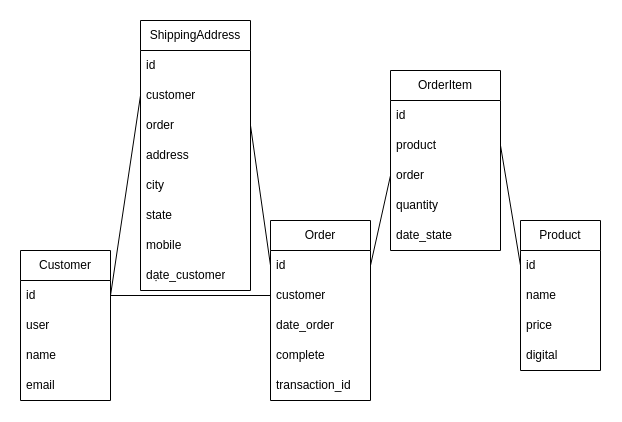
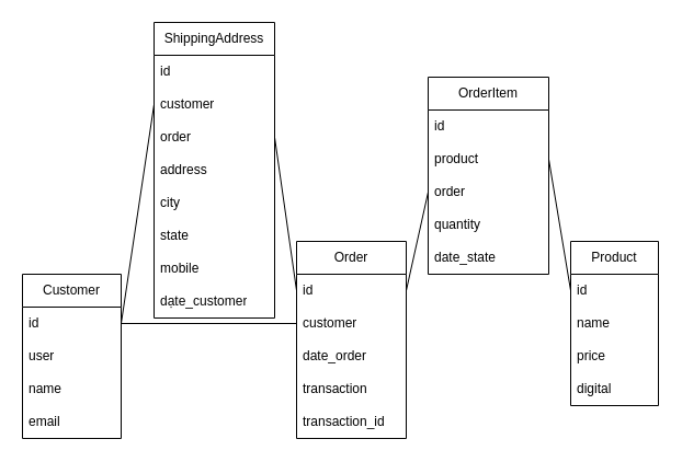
  <mxCell id="0" />
  <mxCell id="1" parent="0" />
  <mxCell id="2" value="Customer" style="swimlane;fontStyle=0;childLayout=stackLayout;horizontal=1;startSize=30;horizontalStack=0;resizeParent=1;resizeParentMax=0;resizeLast=0;collapsible=1;marginBottom=0;whiteSpace=wrap;html=1;" vertex="1" parent="1"><mxGeometry y="250" width="90" height="150" as="geometry" x="20" /></mxCell>
  <mxCell id="3" value="id" style="text;strokeColor=none;fillColor=none;align=left;verticalAlign=middle;spacingLeft=4;spacingRight=4;overflow=hidden;points=[[0,0.5],[1,0.5]];portConstraint=eastwest;rotatable=0;whiteSpace=wrap;html=1;" vertex="1" parent="2"><mxGeometry y="30" width="90" height="30" as="geometry" /></mxCell>
  <mxCell id="4" value="user" style="text;strokeColor=none;fillColor=none;align=left;verticalAlign=middle;spacingLeft=4;spacingRight=4;overflow=hidden;points=[[0,0.5],[1,0.5]];portConstraint=eastwest;rotatable=0;whiteSpace=wrap;html=1;" vertex="1" parent="2"><mxGeometry y="60" width="90" height="30" as="geometry" /></mxCell>
  <mxCell id="5" value="name" style="text;strokeColor=none;fillColor=none;align=left;verticalAlign=middle;spacingLeft=4;spacingRight=4;overflow=hidden;points=[[0,0.5],[1,0.5]];portConstraint=eastwest;rotatable=0;whiteSpace=wrap;html=1;" vertex="1" parent="2"><mxGeometry y="90" width="90" height="30" as="geometry" /></mxCell>
  <mxCell id="6" value="email" style="text;strokeColor=none;fillColor=none;align=left;verticalAlign=middle;spacingLeft=4;spacingRight=4;overflow=hidden;points=[[0,0.5],[1,0.5]];portConstraint=eastwest;rotatable=0;whiteSpace=wrap;html=1;" vertex="1" parent="2"><mxGeometry y="120" width="90" height="30" as="geometry" /></mxCell>
  <mxCell id="7" value="Product" style="swimlane;fontStyle=0;childLayout=stackLayout;horizontal=1;startSize=30;horizontalStack=0;resizeParent=1;resizeParentMax=0;resizeLast=0;collapsible=1;marginBottom=0;whiteSpace=wrap;html=1;" vertex="1" parent="1"><mxGeometry x="520" y="220" width="80" height="150" as="geometry" /></mxCell>
  <mxCell id="8" value="id" style="text;strokeColor=none;fillColor=none;align=left;verticalAlign=middle;spacingLeft=4;spacingRight=4;overflow=hidden;points=[[0,0.5],[1,0.5]];portConstraint=eastwest;rotatable=0;whiteSpace=wrap;html=1;" vertex="1" parent="7"><mxGeometry y="30" width="80" height="30" as="geometry" /></mxCell>
  <mxCell id="9" value="name" style="text;strokeColor=none;fillColor=none;align=left;verticalAlign=middle;spacingLeft=4;spacingRight=4;overflow=hidden;points=[[0,0.5],[1,0.5]];portConstraint=eastwest;rotatable=0;whiteSpace=wrap;html=1;" vertex="1" parent="7"><mxGeometry y="60" width="80" height="30" as="geometry" /></mxCell>
  <mxCell id="10" value="price" style="text;strokeColor=none;fillColor=none;align=left;verticalAlign=middle;spacingLeft=4;spacingRight=4;overflow=hidden;points=[[0,0.5],[1,0.5]];portConstraint=eastwest;rotatable=0;whiteSpace=wrap;html=1;" vertex="1" parent="7"><mxGeometry y="90" width="80" height="30" as="geometry" /></mxCell>
  <mxCell id="11" value="digital" style="text;strokeColor=none;fillColor=none;align=left;verticalAlign=middle;spacingLeft=4;spacingRight=4;overflow=hidden;points=[[0,0.5],[1,0.5]];portConstraint=eastwest;rotatable=0;whiteSpace=wrap;html=1;" vertex="1" parent="7"><mxGeometry y="120" width="80" height="30" as="geometry" /></mxCell>
  <mxCell id="12" value="Order" style="swimlane;fontStyle=0;childLayout=stackLayout;horizontal=1;startSize=30;horizontalStack=0;resizeParent=1;resizeParentMax=0;resizeLast=0;collapsible=1;marginBottom=0;whiteSpace=wrap;html=1;" vertex="1" parent="1"><mxGeometry x="270" y="220" width="100" height="180" as="geometry" /></mxCell>
  <mxCell id="13" value="id" style="text;strokeColor=none;fillColor=none;align=left;verticalAlign=middle;spacingLeft=4;spacingRight=4;overflow=hidden;points=[[0,0.5],[1,0.5]];portConstraint=eastwest;rotatable=0;whiteSpace=wrap;html=1;" vertex="1" parent="12"><mxGeometry y="30" width="100" height="30" as="geometry" /></mxCell>
  <mxCell id="14" value="customer" style="text;strokeColor=none;fillColor=none;align=left;verticalAlign=middle;spacingLeft=4;spacingRight=4;overflow=hidden;points=[[0,0.5],[1,0.5]];portConstraint=eastwest;rotatable=0;whiteSpace=wrap;html=1;" vertex="1" parent="12"><mxGeometry y="60" width="100" height="30" as="geometry" /></mxCell>
  <mxCell id="15" value="date_order" style="text;strokeColor=none;fillColor=none;align=left;verticalAlign=middle;spacingLeft=4;spacingRight=4;overflow=hidden;points=[[0,0.5],[1,0.5]];portConstraint=eastwest;rotatable=0;whiteSpace=wrap;html=1;" vertex="1" parent="12"><mxGeometry y="90" width="100" height="30" as="geometry" /></mxCell>
- <mxCell id="16" value="complete" style="text;strokeColor=none;fillColor=none;align=left;verticalAlign=middle;spacingLeft=4;spacingRight=4;overflow=hidden;points=[[0,0.5],[1,0.5]];portConstraint=eastwest;rotatable=0;whiteSpace=wrap;html=1;" vertex="1" parent="12"><mxGeometry y="120" width="100" height="30" as="geometry" /></mxCell>
+ <mxCell id="16" value="transaction" style="text;strokeColor=none;fillColor=none;align=left;verticalAlign=middle;spacingLeft=4;spacingRight=4;overflow=hidden;points=[[0,0.5],[1,0.5]];portConstraint=eastwest;rotatable=0;whiteSpace=wrap;html=1;" vertex="1" parent="12"><mxGeometry y="120" width="100" height="30" as="geometry" /></mxCell>
  <mxCell id="17" value="transaction_id" style="text;strokeColor=none;fillColor=none;align=left;verticalAlign=middle;spacingLeft=4;spacingRight=4;overflow=hidden;points=[[0,0.5],[1,0.5]];portConstraint=eastwest;rotatable=0;whiteSpace=wrap;html=1;" vertex="1" parent="12"><mxGeometry y="150" width="100" height="30" as="geometry" /></mxCell>
  <mxCell id="18" value="" style="endArrow=none;html=1;rounded=0;entryX=0;entryY=0.5;entryDx=0;entryDy=0;exitX=1;exitY=0.5;exitDx=0;exitDy=0;" edge="1" parent="1" source="3" target="14"><mxGeometry width="50" height="50" relative="1" as="geometry"><mxPoint x="160" y="250" as="sourcePoint" /><mxPoint x="210" y="200" as="targetPoint" /></mxGeometry></mxCell>
  <mxCell id="19" value="OrderItem" style="swimlane;fontStyle=0;childLayout=stackLayout;horizontal=1;startSize=30;horizontalStack=0;resizeParent=1;resizeParentMax=0;resizeLast=0;collapsible=1;marginBottom=0;whiteSpace=wrap;html=1;" vertex="1" parent="1"><mxGeometry x="390" y="70" width="110" height="180" as="geometry" /></mxCell>
  <mxCell id="20" value="id" style="text;strokeColor=none;fillColor=none;align=left;verticalAlign=middle;spacingLeft=4;spacingRight=4;overflow=hidden;points=[[0,0.5],[1,0.5]];portConstraint=eastwest;rotatable=0;whiteSpace=wrap;html=1;" vertex="1" parent="19"><mxGeometry y="30" width="110" height="30" as="geometry" /></mxCell>
  <mxCell id="21" value="product" style="text;strokeColor=none;fillColor=none;align=left;verticalAlign=middle;spacingLeft=4;spacingRight=4;overflow=hidden;points=[[0,0.5],[1,0.5]];portConstraint=eastwest;rotatable=0;whiteSpace=wrap;html=1;" vertex="1" parent="19"><mxGeometry y="60" width="110" height="30" as="geometry" /></mxCell>
  <mxCell id="22" value="order" style="text;strokeColor=none;fillColor=none;align=left;verticalAlign=middle;spacingLeft=4;spacingRight=4;overflow=hidden;points=[[0,0.5],[1,0.5]];portConstraint=eastwest;rotatable=0;whiteSpace=wrap;html=1;" vertex="1" parent="19"><mxGeometry y="90" width="110" height="30" as="geometry" /></mxCell>
  <mxCell id="23" value="quantity" style="text;strokeColor=none;fillColor=none;align=left;verticalAlign=middle;spacingLeft=4;spacingRight=4;overflow=hidden;points=[[0,0.5],[1,0.5]];portConstraint=eastwest;rotatable=0;whiteSpace=wrap;html=1;" vertex="1" parent="19"><mxGeometry y="120" width="110" height="30" as="geometry" /></mxCell>
  <mxCell id="24" value="date_state" style="text;strokeColor=none;fillColor=none;align=left;verticalAlign=middle;spacingLeft=4;spacingRight=4;overflow=hidden;points=[[0,0.5],[1,0.5]];portConstraint=eastwest;rotatable=0;whiteSpace=wrap;html=1;" vertex="1" parent="19"><mxGeometry y="150" width="110" height="30" as="geometry" /></mxCell>
  <mxCell id="25" value="" style="endArrow=none;html=1;rounded=0;exitX=1;exitY=0.5;exitDx=0;exitDy=0;entryX=0;entryY=0.5;entryDx=0;entryDy=0;" edge="1" parent="1" source="21" target="8"><mxGeometry width="50" height="50" relative="1" as="geometry"><mxPoint x="500" y="150" as="sourcePoint" /><mxPoint x="550" y="100" as="targetPoint" /></mxGeometry></mxCell>
  <mxCell id="26" value="" style="endArrow=none;html=1;rounded=0;exitX=0;exitY=0.5;exitDx=0;exitDy=0;entryX=1;entryY=0.5;entryDx=0;entryDy=0;" edge="1" parent="1" source="22" target="13"><mxGeometry width="50" height="50" relative="1" as="geometry"><mxPoint x="444" y="295" as="sourcePoint" /><mxPoint x="500" y="265" as="targetPoint" /></mxGeometry></mxCell>
  <mxCell id="27" value="ShippingAddress" style="swimlane;fontStyle=0;childLayout=stackLayout;horizontal=1;startSize=30;horizontalStack=0;resizeParent=1;resizeParentMax=0;resizeLast=0;collapsible=1;marginBottom=0;whiteSpace=wrap;html=1;" vertex="1" parent="1"><mxGeometry x="140" y="20" width="110" height="270" as="geometry" /></mxCell>
  <mxCell id="28" value="id" style="text;strokeColor=none;fillColor=none;align=left;verticalAlign=middle;spacingLeft=4;spacingRight=4;overflow=hidden;points=[[0,0.5],[1,0.5]];portConstraint=eastwest;rotatable=0;whiteSpace=wrap;html=1;" vertex="1" parent="27"><mxGeometry y="30" width="110" height="30" as="geometry" /></mxCell>
  <mxCell id="29" value="customer" style="text;strokeColor=none;fillColor=none;align=left;verticalAlign=middle;spacingLeft=4;spacingRight=4;overflow=hidden;points=[[0,0.5],[1,0.5]];portConstraint=eastwest;rotatable=0;whiteSpace=wrap;html=1;" vertex="1" parent="27"><mxGeometry y="60" width="110" height="30" as="geometry" /></mxCell>
  <mxCell id="30" value="order" style="text;strokeColor=none;fillColor=none;align=left;verticalAlign=middle;spacingLeft=4;spacingRight=4;overflow=hidden;points=[[0,0.5],[1,0.5]];portConstraint=eastwest;rotatable=0;whiteSpace=wrap;html=1;" vertex="1" parent="27"><mxGeometry y="90" width="110" height="30" as="geometry" /></mxCell>
  <mxCell id="31" value="address" style="text;strokeColor=none;fillColor=none;align=left;verticalAlign=middle;spacingLeft=4;spacingRight=4;overflow=hidden;points=[[0,0.5],[1,0.5]];portConstraint=eastwest;rotatable=0;whiteSpace=wrap;html=1;" vertex="1" parent="27"><mxGeometry y="120" width="110" height="30" as="geometry" /></mxCell>
  <mxCell id="32" value="city" style="text;strokeColor=none;fillColor=none;align=left;verticalAlign=middle;spacingLeft=4;spacingRight=4;overflow=hidden;points=[[0,0.5],[1,0.5]];portConstraint=eastwest;rotatable=0;whiteSpace=wrap;html=1;" vertex="1" parent="27"><mxGeometry y="150" width="110" height="30" as="geometry" /></mxCell>
  <mxCell id="33" value="state" style="text;strokeColor=none;fillColor=none;align=left;verticalAlign=middle;spacingLeft=4;spacingRight=4;overflow=hidden;points=[[0,0.5],[1,0.5]];portConstraint=eastwest;rotatable=0;whiteSpace=wrap;html=1;" vertex="1" parent="27"><mxGeometry y="180" width="110" height="30" as="geometry" /></mxCell>
  <mxCell id="34" value="mobile" style="text;strokeColor=none;fillColor=none;align=left;verticalAlign=middle;spacingLeft=4;spacingRight=4;overflow=hidden;points=[[0,0.5],[1,0.5]];portConstraint=eastwest;rotatable=0;whiteSpace=wrap;html=1;" vertex="1" parent="27"><mxGeometry y="210" width="110" height="30" as="geometry" /></mxCell>
  <mxCell id="35" value="dạte_customer" style="text;strokeColor=none;fillColor=none;align=left;verticalAlign=middle;spacingLeft=4;spacingRight=4;overflow=hidden;points=[[0,0.5],[1,0.5]];portConstraint=eastwest;rotatable=0;whiteSpace=wrap;html=1;" vertex="1" parent="27"><mxGeometry y="240" width="110" height="30" as="geometry" /></mxCell>
  <mxCell id="36" value="" style="endArrow=none;html=1;rounded=0;entryX=0;entryY=0.5;entryDx=0;entryDy=0;exitX=1;exitY=0.5;exitDx=0;exitDy=0;" edge="1" parent="1" source="3" target="29"><mxGeometry width="50" height="50" relative="1" as="geometry"><mxPoint x="140" y="265" as="sourcePoint" /><mxPoint x="180" y="295" as="targetPoint" /></mxGeometry></mxCell>
  <mxCell id="37" value="" style="endArrow=none;html=1;rounded=0;entryX=0;entryY=0.5;entryDx=0;entryDy=0;exitX=1;exitY=0.5;exitDx=0;exitDy=0;" edge="1" parent="1" source="30" target="13"><mxGeometry width="50" height="50" relative="1" as="geometry"><mxPoint x="270" y="460" as="sourcePoint" /><mxPoint x="300" y="295" as="targetPoint" /></mxGeometry></mxCell>
